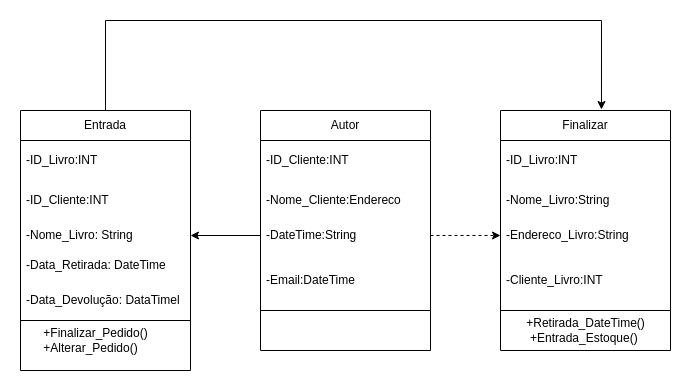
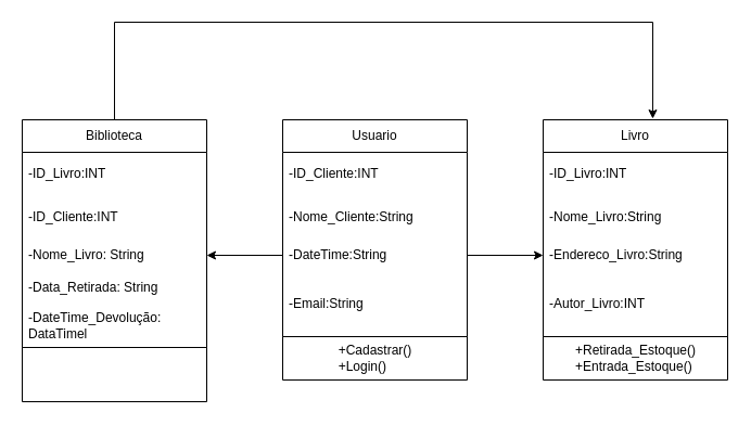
  <mxCell id="0" />
  <mxCell id="1" parent="0" />
  <mxCell id="2" style="edgeStyle=orthogonalEdgeStyle;rounded=0;orthogonalLoop=1;jettySize=auto;html=1;entryX=0.594;entryY=-0.005;entryDx=0;entryDy=0;entryPerimeter=0;" edge="1" parent="1" source="3" target="18"><mxGeometry relative="1" as="geometry"><mxPoint x="600" y="20" as="targetPoint" /><Array as="points"><mxPoint x="105" y="20" /><mxPoint x="601" y="20" /></Array></mxGeometry></mxCell>
- <mxCell id="3" value="Entrada" style="swimlane;fontStyle=0;childLayout=stackLayout;horizontal=1;startSize=30;horizontalStack=0;resizeParent=1;resizeParentMax=0;resizeLast=0;collapsible=1;marginBottom=0;whiteSpace=wrap;html=1;" parent="1" vertex="1"><mxGeometry x="20" y="110" width="170" height="210" as="geometry" /></mxCell>
+ <mxCell id="3" value="Biblioteca" style="swimlane;fontStyle=0;childLayout=stackLayout;horizontal=1;startSize=30;horizontalStack=0;resizeParent=1;resizeParentMax=0;resizeLast=0;collapsible=1;marginBottom=0;whiteSpace=wrap;html=1;" parent="1" vertex="1"><mxGeometry x="20" y="110" width="170" height="210" as="geometry" /></mxCell>
  <mxCell id="4" value="-ID_Livro:INT" style="text;strokeColor=none;fillColor=none;align=left;verticalAlign=middle;spacingLeft=4;spacingRight=4;overflow=hidden;points=[[0,0.5],[1,0.5]];portConstraint=eastwest;rotatable=0;whiteSpace=wrap;html=1;" vertex="1" parent="3"><mxGeometry y="30" width="170" height="40" as="geometry" /></mxCell>
  <mxCell id="5" value="-ID_Cliente:INT" style="text;strokeColor=none;fillColor=none;align=left;verticalAlign=middle;spacingLeft=4;spacingRight=4;overflow=hidden;points=[[0,0.5],[1,0.5]];portConstraint=eastwest;rotatable=0;whiteSpace=wrap;html=1;" vertex="1" parent="3"><mxGeometry y="70" width="170" height="40" as="geometry" /></mxCell>
  <mxCell id="6" value="-Nome_Livro: String" style="text;strokeColor=none;fillColor=none;align=left;verticalAlign=middle;spacingLeft=4;spacingRight=4;overflow=hidden;points=[[0,0.5],[1,0.5]];portConstraint=eastwest;rotatable=0;whiteSpace=wrap;html=1;" parent="3" vertex="1"><mxGeometry y="110" width="170" height="30" as="geometry" /></mxCell>
- <mxCell id="7" value="-Data_Retirada: DateTime" style="text;strokeColor=none;fillColor=none;align=left;verticalAlign=middle;spacingLeft=4;spacingRight=4;overflow=hidden;points=[[0,0.5],[1,0.5]];portConstraint=eastwest;rotatable=0;whiteSpace=wrap;html=1;" vertex="1" parent="3"><mxGeometry y="140" width="170" height="30" as="geometry" /></mxCell>
- <mxCell id="8" value="-Data_Devolução: DataTimel" style="text;strokeColor=none;fillColor=none;align=left;verticalAlign=middle;spacingLeft=4;spacingRight=4;overflow=hidden;points=[[0,0.5],[1,0.5]];portConstraint=eastwest;rotatable=0;whiteSpace=wrap;html=1;" parent="3" vertex="1"><mxGeometry y="170" width="170" height="40" as="geometry" /></mxCell>
+ <mxCell id="7" value="-Data_Retirada: String" style="text;strokeColor=none;fillColor=none;align=left;verticalAlign=middle;spacingLeft=4;spacingRight=4;overflow=hidden;points=[[0,0.5],[1,0.5]];portConstraint=eastwest;rotatable=0;whiteSpace=wrap;html=1;" vertex="1" parent="3"><mxGeometry y="140" width="170" height="30" as="geometry" /></mxCell>
+ <mxCell id="8" value="-DateTime_Devolução: DataTimel" style="text;strokeColor=none;fillColor=none;align=left;verticalAlign=middle;spacingLeft=4;spacingRight=4;overflow=hidden;points=[[0,0.5],[1,0.5]];portConstraint=eastwest;rotatable=0;whiteSpace=wrap;html=1;" parent="3" vertex="1"><mxGeometry y="170" width="170" height="40" as="geometry" /></mxCell>
  <mxCell id="9" value="" style="swimlane;startSize=0;" parent="1" vertex="1"><mxGeometry x="20" y="320" width="170" height="50" as="geometry"><mxRectangle x="60" y="400" width="50" height="40" as="alternateBounds" /></mxGeometry></mxCell>
- <mxCell id="10" value="&lt;div&gt;+Finalizar_Pedido()&lt;/div&gt;&lt;div&gt;&amp;nbsp; &amp;nbsp; +Alterar_Pedido()&amp;nbsp; &amp;nbsp; &amp;nbsp; &amp;nbsp;&lt;/div&gt;" style="text;html=1;align=center;verticalAlign=middle;resizable=0;points=[];autosize=1;strokeColor=none;fillColor=none;" parent="9" vertex="1"><mxGeometry width="150" height="40" as="geometry" /></mxCell>
- <mxCell id="11" value="Autor" style="swimlane;fontStyle=0;childLayout=stackLayout;horizontal=1;startSize=30;horizontalStack=0;resizeParent=1;resizeParentMax=0;resizeLast=0;collapsible=1;marginBottom=0;whiteSpace=wrap;html=1;" vertex="1" parent="1"><mxGeometry x="260" y="110" width="170" height="200" as="geometry" /></mxCell>
+ <mxCell id="11" value="Usuario" style="swimlane;fontStyle=0;childLayout=stackLayout;horizontal=1;startSize=30;horizontalStack=0;resizeParent=1;resizeParentMax=0;resizeLast=0;collapsible=1;marginBottom=0;whiteSpace=wrap;html=1;" vertex="1" parent="1"><mxGeometry x="260" y="110" width="170" height="200" as="geometry" /></mxCell>
  <mxCell id="12" value="-ID_Cliente:INT" style="text;strokeColor=none;fillColor=none;align=left;verticalAlign=middle;spacingLeft=4;spacingRight=4;overflow=hidden;points=[[0,0.5],[1,0.5]];portConstraint=eastwest;rotatable=0;whiteSpace=wrap;html=1;" vertex="1" parent="11"><mxGeometry y="30" width="170" height="40" as="geometry" /></mxCell>
- <mxCell id="13" value="-Nome_Cliente:Endereco" style="text;strokeColor=none;fillColor=none;align=left;verticalAlign=middle;spacingLeft=4;spacingRight=4;overflow=hidden;points=[[0,0.5],[1,0.5]];portConstraint=eastwest;rotatable=0;whiteSpace=wrap;html=1;" vertex="1" parent="11"><mxGeometry y="70" width="170" height="40" as="geometry" /></mxCell>
+ <mxCell id="13" value="-Nome_Cliente:String" style="text;strokeColor=none;fillColor=none;align=left;verticalAlign=middle;spacingLeft=4;spacingRight=4;overflow=hidden;points=[[0,0.5],[1,0.5]];portConstraint=eastwest;rotatable=0;whiteSpace=wrap;html=1;" vertex="1" parent="11"><mxGeometry y="70" width="170" height="40" as="geometry" /></mxCell>
  <mxCell id="14" value="-DateTime:String" style="text;strokeColor=none;fillColor=none;align=left;verticalAlign=middle;spacingLeft=4;spacingRight=4;overflow=hidden;points=[[0,0.5],[1,0.5]];portConstraint=eastwest;rotatable=0;whiteSpace=wrap;html=1;" vertex="1" parent="11"><mxGeometry y="110" width="170" height="30" as="geometry" /></mxCell>
- <mxCell id="15" value="-Email:DateTime" style="text;strokeColor=none;fillColor=none;align=left;verticalAlign=middle;spacingLeft=4;spacingRight=4;overflow=hidden;points=[[0,0.5],[1,0.5]];portConstraint=eastwest;rotatable=0;whiteSpace=wrap;html=1;" vertex="1" parent="11"><mxGeometry y="140" width="170" height="60" as="geometry" /></mxCell>
+ <mxCell id="15" value="-Email:String" style="text;strokeColor=none;fillColor=none;align=left;verticalAlign=middle;spacingLeft=4;spacingRight=4;overflow=hidden;points=[[0,0.5],[1,0.5]];portConstraint=eastwest;rotatable=0;whiteSpace=wrap;html=1;" vertex="1" parent="11"><mxGeometry y="140" width="170" height="60" as="geometry" /></mxCell>
  <mxCell id="16" value="" style="swimlane;startSize=0;" vertex="1" parent="1"><mxGeometry x="260" y="310" width="170" height="40" as="geometry"><mxRectangle x="60" y="400" width="50" height="40" as="alternateBounds" /></mxGeometry></mxCell>
- <mxCell id="18" value="Finalizar" style="swimlane;fontStyle=0;childLayout=stackLayout;horizontal=1;startSize=30;horizontalStack=0;resizeParent=1;resizeParentMax=0;resizeLast=0;collapsible=1;marginBottom=0;whiteSpace=wrap;html=1;" vertex="1" parent="1"><mxGeometry x="500" y="110" width="170" height="200" as="geometry" /></mxCell>
+ <mxCell id="17" value="&lt;div&gt;+Cadastrar()&lt;/div&gt;&lt;div&gt;+Login()&amp;nbsp; &amp;nbsp; &amp;nbsp; &amp;nbsp;&lt;/div&gt;" style="text;html=1;align=center;verticalAlign=middle;resizable=0;points=[];autosize=1;strokeColor=none;fillColor=none;" vertex="1" parent="16"><mxGeometry x="40" width="90" height="40" as="geometry" /></mxCell>
+ <mxCell id="18" value="Livro" style="swimlane;fontStyle=0;childLayout=stackLayout;horizontal=1;startSize=30;horizontalStack=0;resizeParent=1;resizeParentMax=0;resizeLast=0;collapsible=1;marginBottom=0;whiteSpace=wrap;html=1;" vertex="1" parent="1"><mxGeometry x="500" y="110" width="170" height="200" as="geometry" /></mxCell>
  <mxCell id="19" value="-ID_Livro:INT" style="text;strokeColor=none;fillColor=none;align=left;verticalAlign=middle;spacingLeft=4;spacingRight=4;overflow=hidden;points=[[0,0.5],[1,0.5]];portConstraint=eastwest;rotatable=0;whiteSpace=wrap;html=1;" vertex="1" parent="18"><mxGeometry y="30" width="170" height="40" as="geometry" /></mxCell>
  <mxCell id="20" value="-Nome_Livro:String" style="text;strokeColor=none;fillColor=none;align=left;verticalAlign=middle;spacingLeft=4;spacingRight=4;overflow=hidden;points=[[0,0.5],[1,0.5]];portConstraint=eastwest;rotatable=0;whiteSpace=wrap;html=1;" vertex="1" parent="18"><mxGeometry y="70" width="170" height="40" as="geometry" /></mxCell>
  <mxCell id="21" value="-Endereco_Livro:String" style="text;strokeColor=none;fillColor=none;align=left;verticalAlign=middle;spacingLeft=4;spacingRight=4;overflow=hidden;points=[[0,0.5],[1,0.5]];portConstraint=eastwest;rotatable=0;whiteSpace=wrap;html=1;" vertex="1" parent="18"><mxGeometry y="110" width="170" height="30" as="geometry" /></mxCell>
- <mxCell id="22" value="-Cliente_Livro:INT" style="text;strokeColor=none;fillColor=none;align=left;verticalAlign=middle;spacingLeft=4;spacingRight=4;overflow=hidden;points=[[0,0.5],[1,0.5]];portConstraint=eastwest;rotatable=0;whiteSpace=wrap;html=1;" vertex="1" parent="18"><mxGeometry y="140" width="170" height="60" as="geometry" /></mxCell>
+ <mxCell id="22" value="-Autor_Livro:INT" style="text;strokeColor=none;fillColor=none;align=left;verticalAlign=middle;spacingLeft=4;spacingRight=4;overflow=hidden;points=[[0,0.5],[1,0.5]];portConstraint=eastwest;rotatable=0;whiteSpace=wrap;html=1;" vertex="1" parent="18"><mxGeometry y="140" width="170" height="60" as="geometry" /></mxCell>
  <mxCell id="23" value="" style="swimlane;startSize=0;" vertex="1" parent="1"><mxGeometry x="500" y="310" width="170" height="40" as="geometry"><mxRectangle x="60" y="400" width="50" height="40" as="alternateBounds" /></mxGeometry></mxCell>
- <mxCell id="24" value="&lt;div&gt;+Retirada_DateTime()&lt;/div&gt;&lt;div&gt;&amp;nbsp; &amp;nbsp; &amp;nbsp; +Entrada_Estoque()&amp;nbsp; &amp;nbsp; &amp;nbsp; &amp;nbsp;&lt;/div&gt;" style="text;html=1;align=center;verticalAlign=middle;resizable=0;points=[];autosize=1;strokeColor=none;fillColor=none;" vertex="1" parent="23"><mxGeometry width="170" height="40" as="geometry" /></mxCell>
+ <mxCell id="24" value="&lt;div&gt;+Retirada_Estoque()&lt;/div&gt;&lt;div&gt;&amp;nbsp; &amp;nbsp; &amp;nbsp; +Entrada_Estoque()&amp;nbsp; &amp;nbsp; &amp;nbsp; &amp;nbsp;&lt;/div&gt;" style="text;html=1;align=center;verticalAlign=middle;resizable=0;points=[];autosize=1;strokeColor=none;fillColor=none;" vertex="1" parent="23"><mxGeometry width="170" height="40" as="geometry" /></mxCell>
  <mxCell id="25" style="edgeStyle=orthogonalEdgeStyle;rounded=0;orthogonalLoop=1;jettySize=auto;html=1;entryX=1;entryY=0.5;entryDx=0;entryDy=0;" edge="1" parent="1" source="14" target="6"><mxGeometry relative="1" as="geometry" /></mxCell>
- <mxCell id="26" style="edgeStyle=orthogonalEdgeStyle;rounded=0;orthogonalLoop=1;jettySize=auto;html=1;entryX=0;entryY=0.5;entryDx=0;entryDy=0;dashed=1;" edge="1" parent="1" source="14" target="21"><mxGeometry relative="1" as="geometry" /></mxCell>
+ <mxCell id="26" style="edgeStyle=orthogonalEdgeStyle;rounded=0;orthogonalLoop=1;jettySize=auto;html=1;entryX=0;entryY=0.5;entryDx=0;entryDy=0;" edge="1" parent="1" source="14" target="21"><mxGeometry relative="1" as="geometry" /></mxCell>
